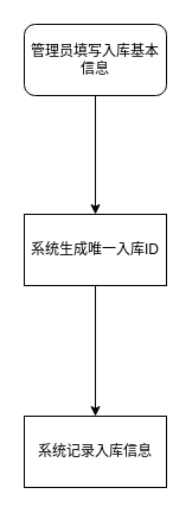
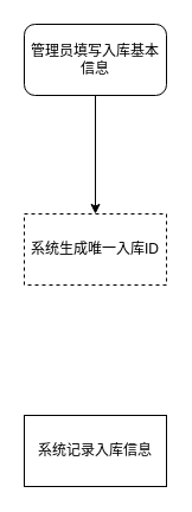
  <mxCell id="0" />
  <mxCell id="1" parent="0" />
  <mxCell id="2" value="管理员填写入库基本信息" style="whiteSpace=wrap;html=1;rounded=1;" parent="1" vertex="1"><mxGeometry x="20" y="20" width="120" height="60" as="geometry" /></mxCell>
- <mxCell id="3" value="系统生成唯一入库ID" style="rounded=0;whiteSpace=wrap;html=1;" parent="1" vertex="1"><mxGeometry x="20" y="180" width="120" height="60" as="geometry" /></mxCell>
+ <mxCell id="3" value="系统生成唯一入库ID" style="rounded=0;whiteSpace=wrap;html=1;dashed=1;" parent="1" vertex="1"><mxGeometry x="20" y="180" width="120" height="60" as="geometry" /></mxCell>
  <mxCell id="4" value="系统记录入库信息" style="rounded=0;whiteSpace=wrap;html=1;" parent="1" vertex="1"><mxGeometry x="20" y="350" width="120" height="60" as="geometry" /></mxCell>
  <mxCell id="5" value="" style="endArrow=classic;html=1;rounded=0;" parent="1" source="2" target="3" edge="1"><mxGeometry width="50" height="50" relative="1" as="geometry"><mxPoint x="-100" y="310" as="sourcePoint" /><mxPoint x="-50" y="260" as="targetPoint" /></mxGeometry></mxCell>
- <mxCell id="6" value="" style="endArrow=classic;html=1;rounded=0;" parent="1" source="3" target="4" edge="1"><mxGeometry width="50" height="50" relative="1" as="geometry"><mxPoint x="100" y="210" as="sourcePoint" /><mxPoint x="150" y="160" as="targetPoint" /></mxGeometry></mxCell>
